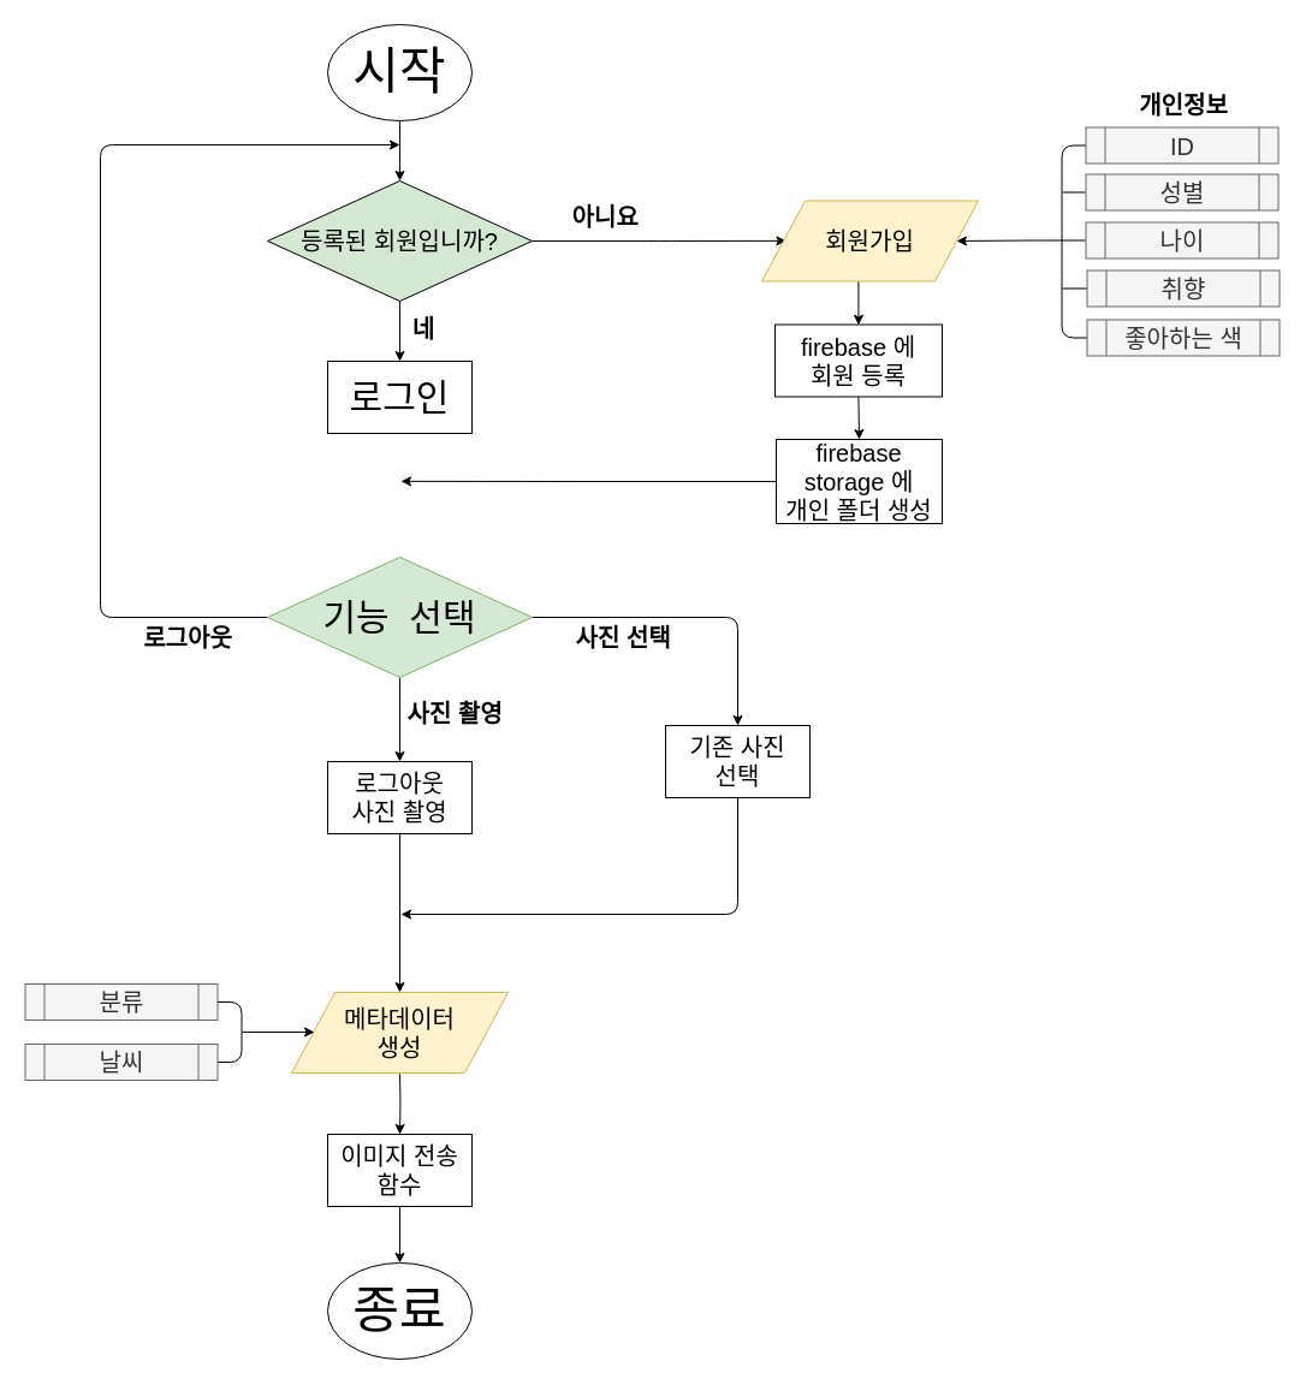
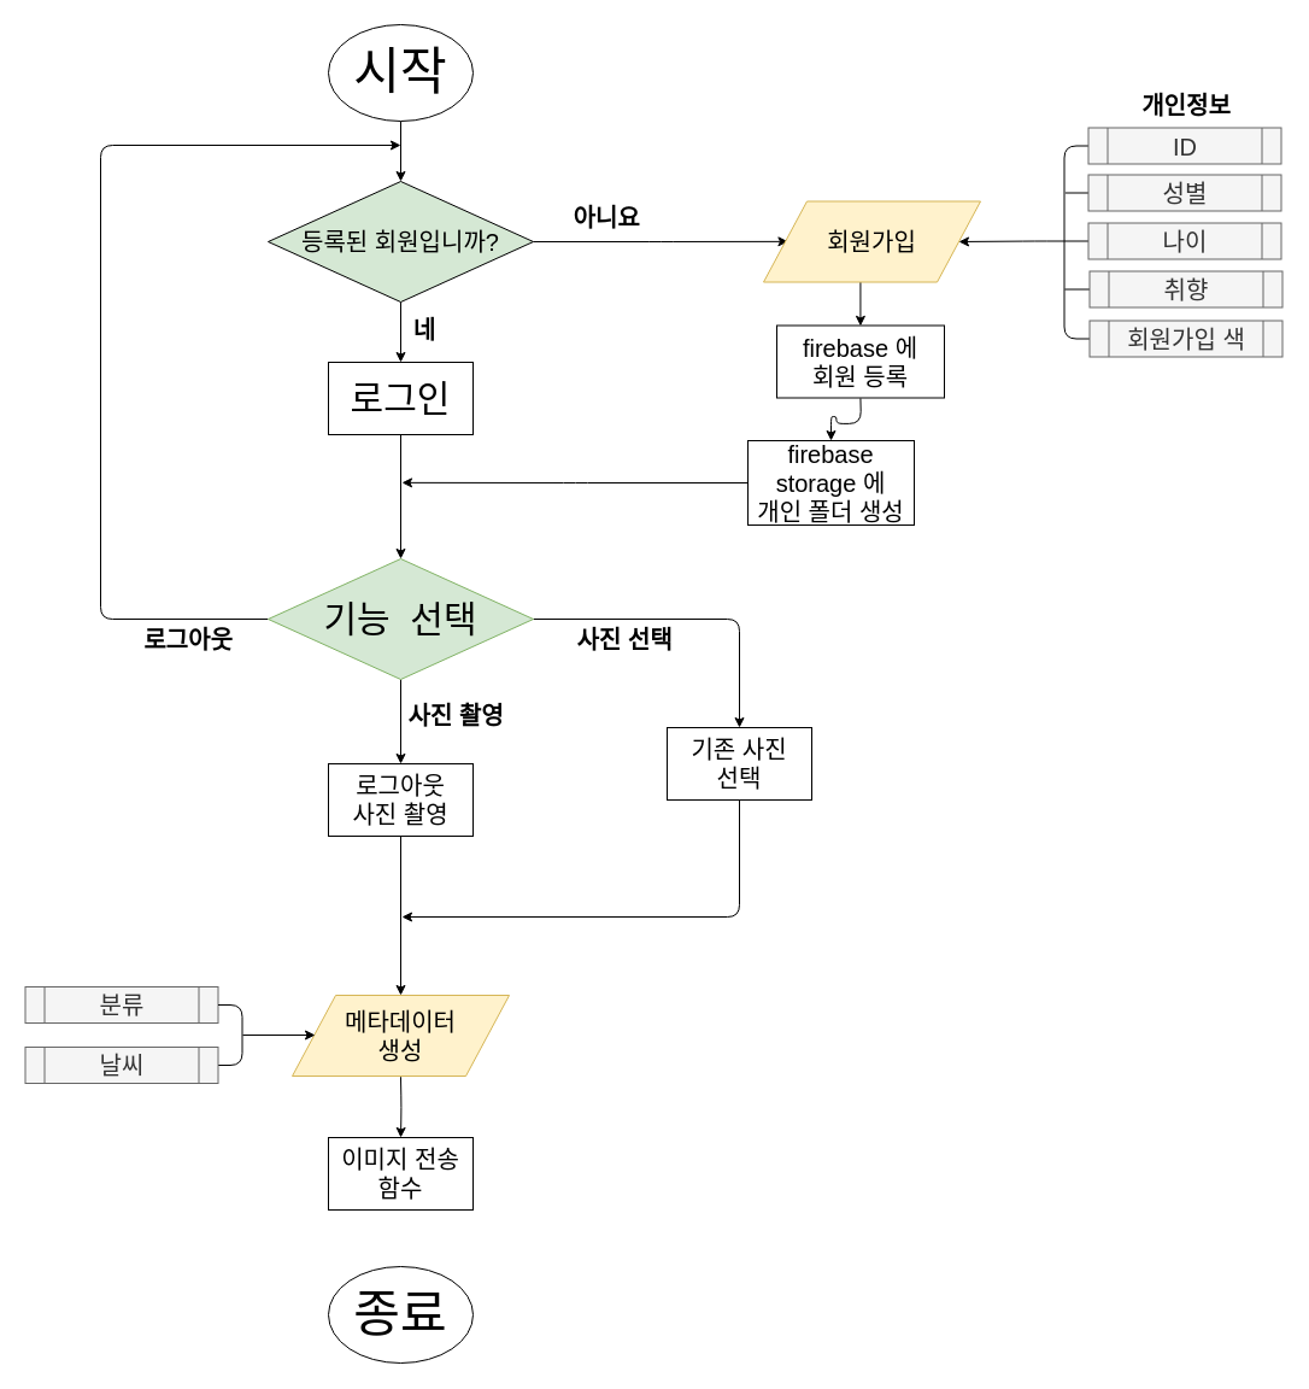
  <mxCell id="0" />
  <mxCell id="1" parent="0" />
  <mxCell id="2" style="edgeStyle=orthogonalEdgeStyle;rounded=1;orthogonalLoop=1;jettySize=auto;html=1;exitX=0.5;exitY=1;exitDx=0;exitDy=0;entryX=0.5;entryY=0;entryDx=0;entryDy=0;endArrow=classic;endFill=1;fontSize=20;" edge="1" parent="1" source="3" target="6"><mxGeometry relative="1" as="geometry" /></mxCell>
  <mxCell id="3" value="&lt;font style=&quot;font-size: 42px&quot;&gt;시작&lt;/font&gt;" style="ellipse;whiteSpace=wrap;html=1;" vertex="1" parent="1"><mxGeometry x="272" y="20" width="120" height="80" as="geometry" /></mxCell>
  <mxCell id="4" style="edgeStyle=orthogonalEdgeStyle;rounded=1;orthogonalLoop=1;jettySize=auto;html=1;exitX=0.5;exitY=1;exitDx=0;exitDy=0;entryX=0.5;entryY=0;entryDx=0;entryDy=0;" edge="1" parent="1" source="6" target="8"><mxGeometry relative="1" as="geometry" /></mxCell>
  <mxCell id="5" style="edgeStyle=orthogonalEdgeStyle;rounded=1;orthogonalLoop=1;jettySize=auto;html=1;exitX=1;exitY=0.5;exitDx=0;exitDy=0;entryX=0;entryY=0.5;entryDx=0;entryDy=0;" edge="1" parent="1" source="6"><mxGeometry relative="1" as="geometry"><mxPoint x="653.429" y="199.857" as="targetPoint" /></mxGeometry></mxCell>
  <mxCell id="6" value="&lt;font style=&quot;font-size: 20px&quot;&gt;등록된 회원입니까?&lt;/font&gt;" style="rhombus;whiteSpace=wrap;html=1;fillColor=#d5e8d4;" vertex="1" parent="1"><mxGeometry x="222" y="150" width="220" height="100" as="geometry" /></mxCell>
+ <mxCell id="7" style="edgeStyle=orthogonalEdgeStyle;rounded=1;orthogonalLoop=1;jettySize=auto;html=1;exitX=0.5;exitY=1;exitDx=0;exitDy=0;entryX=0.5;entryY=0;entryDx=0;entryDy=0;" edge="1" parent="1" source="8" target="19"><mxGeometry relative="1" as="geometry"><mxPoint x="332" y="440" as="sourcePoint" /></mxGeometry></mxCell>
  <mxCell id="8" value="&lt;font style=&quot;font-size: 30px&quot;&gt;로그인&lt;/font&gt;" style="rounded=0;whiteSpace=wrap;html=1;" vertex="1" parent="1"><mxGeometry x="272" y="300" width="120" height="60" as="geometry" /></mxCell>
  <mxCell id="9" style="edgeStyle=orthogonalEdgeStyle;rounded=1;orthogonalLoop=1;jettySize=auto;html=1;exitX=0.5;exitY=1;exitDx=0;exitDy=0;entryX=0.5;entryY=0;entryDx=0;entryDy=0;" edge="1" parent="1"><mxGeometry relative="1" as="geometry"><mxPoint x="713.429" y="229.857" as="sourcePoint" /><mxPoint x="713.429" y="269.857" as="targetPoint" /></mxGeometry></mxCell>
  <mxCell id="10" style="edgeStyle=orthogonalEdgeStyle;rounded=1;orthogonalLoop=1;jettySize=auto;html=1;exitX=0.5;exitY=1;exitDx=0;exitDy=0;entryX=0.5;entryY=0;entryDx=0;entryDy=0;" edge="1" parent="1" target="12"><mxGeometry relative="1" as="geometry"><mxPoint x="713.429" y="329.857" as="sourcePoint" /></mxGeometry></mxCell>
  <mxCell id="11" style="edgeStyle=orthogonalEdgeStyle;rounded=1;orthogonalLoop=1;jettySize=auto;html=1;exitX=0;exitY=0.5;exitDx=0;exitDy=0;" edge="1" parent="1" source="12"><mxGeometry relative="1" as="geometry"><mxPoint x="333" y="399.857" as="targetPoint" /></mxGeometry></mxCell>
- <mxCell id="12" value="&lt;font style=&quot;font-size: 20px&quot;&gt;firebase storage 에&lt;br&gt;개인 폴더 생성&lt;/font&gt;" style="rounded=0;whiteSpace=wrap;html=1;" vertex="1" parent="1"><mxGeometry x="645" y="365" width="138" height="70" as="geometry" /></mxCell>
+ <mxCell id="12" value="&lt;font style=&quot;font-size: 20px&quot;&gt;firebase storage 에&lt;br&gt;개인 폴더 생성&lt;/font&gt;" style="rounded=0;whiteSpace=wrap;html=1;" vertex="1" parent="1"><mxGeometry x="620" y="365" width="138" height="70" as="geometry" /></mxCell>
  <mxCell id="13" style="edgeStyle=orthogonalEdgeStyle;rounded=1;orthogonalLoop=1;jettySize=auto;html=1;exitX=0.5;exitY=1;exitDx=0;exitDy=0;entryX=0.5;entryY=0;entryDx=0;entryDy=0;" edge="1" parent="1" source="14" target="28"><mxGeometry relative="1" as="geometry"><mxPoint x="332" y="832.714" as="targetPoint" /></mxGeometry></mxCell>
  <mxCell id="14" value="&lt;font style=&quot;font-size: 20px&quot;&gt;로그아웃&lt;br&gt;사진 촬영&lt;br&gt;&lt;/font&gt;" style="rounded=0;whiteSpace=wrap;html=1;" vertex="1" parent="1"><mxGeometry x="272" y="633" width="120" height="60" as="geometry" /></mxCell>
  <mxCell id="15" style="edgeStyle=orthogonalEdgeStyle;rounded=1;orthogonalLoop=1;jettySize=auto;html=1;exitX=0.5;exitY=1;exitDx=0;exitDy=0;entryX=0.5;entryY=0;entryDx=0;entryDy=0;" edge="1" parent="1" source="19" target="14"><mxGeometry relative="1" as="geometry" /></mxCell>
  <mxCell id="16" style="edgeStyle=orthogonalEdgeStyle;rounded=1;orthogonalLoop=1;jettySize=auto;html=1;exitX=0.5;exitY=1;exitDx=0;exitDy=0;" edge="1" parent="1" source="27"><mxGeometry relative="1" as="geometry"><mxPoint x="333" y="760" as="targetPoint" /><Array as="points"><mxPoint x="613" y="760" /></Array></mxGeometry></mxCell>
  <mxCell id="17" style="edgeStyle=orthogonalEdgeStyle;rounded=1;orthogonalLoop=1;jettySize=auto;html=1;exitX=1;exitY=0.5;exitDx=0;exitDy=0;entryX=0.5;entryY=0;entryDx=0;entryDy=0;fontSize=20;" edge="1" parent="1" source="19" target="27"><mxGeometry relative="1" as="geometry" /></mxCell>
  <mxCell id="18" style="edgeStyle=orthogonalEdgeStyle;rounded=1;orthogonalLoop=1;jettySize=auto;html=1;exitX=0;exitY=0.5;exitDx=0;exitDy=0;endArrow=classic;endFill=1;fontSize=20;" edge="1" parent="1" source="19"><mxGeometry relative="1" as="geometry"><mxPoint x="332" y="120" as="targetPoint" /><Array as="points"><mxPoint x="83" y="513" /><mxPoint x="83" y="120" /></Array></mxGeometry></mxCell>
  <mxCell id="19" value="&lt;font style=&quot;font-size: 30px&quot;&gt;기능&amp;nbsp; 선택&lt;/font&gt;" style="rhombus;whiteSpace=wrap;html=1;fillColor=#d5e8d4;strokeColor=#82b366;" vertex="1" parent="1"><mxGeometry x="222" y="463" width="220" height="100" as="geometry" /></mxCell>
  <mxCell id="20" style="edgeStyle=orthogonalEdgeStyle;rounded=1;orthogonalLoop=1;jettySize=auto;html=1;exitX=0.5;exitY=1;exitDx=0;exitDy=0;entryX=0.5;entryY=0;entryDx=0;entryDy=0;" edge="1" parent="1" target="23"><mxGeometry relative="1" as="geometry"><mxPoint x="332" y="892.714" as="sourcePoint" /></mxGeometry></mxCell>
  <mxCell id="21" value="로그아웃" style="text;html=1;strokeColor=none;fillColor=none;align=center;verticalAlign=middle;whiteSpace=wrap;rounded=0;fontSize=20;fontStyle=1" vertex="1" parent="1"><mxGeometry x="111" y="520" width="90" height="20" as="geometry" /></mxCell>
- <mxCell id="22" style="edgeStyle=orthogonalEdgeStyle;rounded=1;orthogonalLoop=1;jettySize=auto;html=1;exitX=0.5;exitY=1;exitDx=0;exitDy=0;entryX=0.5;entryY=0;entryDx=0;entryDy=0;" edge="1" parent="1" source="23" target="26"><mxGeometry relative="1" as="geometry" /></mxCell>
  <mxCell id="23" value="&lt;font style=&quot;font-size: 20px&quot;&gt;이미지 전송 함수&lt;/font&gt;" style="rounded=0;whiteSpace=wrap;html=1;" vertex="1" parent="1"><mxGeometry x="272" y="943" width="120" height="60" as="geometry" /></mxCell>
  <mxCell id="24" value="&lt;font style=&quot;font-size: 20px&quot;&gt;&lt;b&gt;아니요&lt;/b&gt;&lt;/font&gt;" style="text;html=1;strokeColor=none;fillColor=none;align=center;verticalAlign=middle;whiteSpace=wrap;rounded=0;" vertex="1" parent="1"><mxGeometry x="463" y="170" width="80" height="20" as="geometry" /></mxCell>
  <mxCell id="25" value="&lt;b&gt;&lt;font style=&quot;font-size: 20px&quot;&gt;네&lt;/font&gt;&lt;/b&gt;" style="text;html=1;strokeColor=none;fillColor=none;align=center;verticalAlign=middle;whiteSpace=wrap;rounded=0;" vertex="1" parent="1"><mxGeometry x="332" y="263" width="40" height="20" as="geometry" /></mxCell>
  <mxCell id="26" value="&lt;font style=&quot;font-size: 42px&quot;&gt;종료&lt;/font&gt;" style="ellipse;whiteSpace=wrap;html=1;" vertex="1" parent="1"><mxGeometry x="272" y="1050" width="120" height="80" as="geometry" /></mxCell>
  <mxCell id="27" value="&lt;font style=&quot;font-size: 20px&quot;&gt;기존 사진&lt;br&gt;선택&lt;br&gt;&lt;/font&gt;" style="rounded=0;whiteSpace=wrap;html=1;" vertex="1" parent="1"><mxGeometry x="553" y="603" width="120" height="60" as="geometry" /></mxCell>
  <mxCell id="28" value="메타데이터&lt;br&gt;생성&lt;br&gt;" style="shape=parallelogram;perimeter=parallelogramPerimeter;whiteSpace=wrap;html=1;fontSize=20;fillColor=#fff2cc;strokeColor=#d6b656;" vertex="1" parent="1"><mxGeometry x="242" y="825" width="180" height="67" as="geometry" /></mxCell>
  <mxCell id="29" value="분류" style="shape=process;whiteSpace=wrap;html=1;backgroundOutline=1;fontSize=20;fillColor=#f5f5f5;strokeColor=#666666;fontColor=#333333;" vertex="1" parent="1"><mxGeometry x="20.5" y="818" width="160" height="30" as="geometry" /></mxCell>
  <mxCell id="30" style="edgeStyle=orthogonalEdgeStyle;rounded=1;orthogonalLoop=1;jettySize=auto;html=1;exitX=1;exitY=0.5;exitDx=0;exitDy=0;entryX=1;entryY=0.5;entryDx=0;entryDy=0;endArrow=none;endFill=0;fontSize=20;" edge="1" parent="1" source="31" target="29"><mxGeometry relative="1" as="geometry" /></mxCell>
  <mxCell id="31" value="날씨" style="shape=process;whiteSpace=wrap;html=1;backgroundOutline=1;fontSize=20;fillColor=#f5f5f5;strokeColor=#666666;fontColor=#333333;" vertex="1" parent="1"><mxGeometry x="20.5" y="868" width="160" height="30" as="geometry" /></mxCell>
  <mxCell id="32" value="" style="endArrow=classic;html=1;fontSize=20;" edge="1" parent="1"><mxGeometry width="50" height="50" relative="1" as="geometry"><mxPoint x="201" y="858" as="sourcePoint" /><mxPoint x="261" y="858" as="targetPoint" /></mxGeometry></mxCell>
  <mxCell id="33" value="회원가입&lt;br&gt;" style="shape=parallelogram;perimeter=parallelogramPerimeter;whiteSpace=wrap;html=1;fontSize=20;fillColor=#fff2cc;strokeColor=#d6b656;" vertex="1" parent="1"><mxGeometry x="633" y="166.5" width="180" height="67" as="geometry" /></mxCell>
  <mxCell id="34" style="edgeStyle=orthogonalEdgeStyle;rounded=1;orthogonalLoop=1;jettySize=auto;html=1;exitX=0;exitY=0.5;exitDx=0;exitDy=0;entryX=0;entryY=0.5;entryDx=0;entryDy=0;endArrow=none;endFill=0;fontSize=20;" edge="1" parent="1" source="46" target="39"><mxGeometry relative="1" as="geometry" /></mxCell>
  <mxCell id="35" style="edgeStyle=orthogonalEdgeStyle;rounded=1;orthogonalLoop=1;jettySize=auto;html=1;exitX=0;exitY=0.5;exitDx=0;exitDy=0;endArrow=none;endFill=0;fontSize=20;" edge="1" parent="1" source="36"><mxGeometry relative="1" as="geometry"><mxPoint x="883.333" y="159.5" as="targetPoint" /></mxGeometry></mxCell>
  <mxCell id="36" value="성별" style="shape=process;whiteSpace=wrap;html=1;backgroundOutline=1;fontSize=20;fillColor=#f5f5f5;strokeColor=#666666;fontColor=#333333;" vertex="1" parent="1"><mxGeometry x="902.5" y="144.5" width="160" height="30" as="geometry" /></mxCell>
  <mxCell id="37" style="edgeStyle=orthogonalEdgeStyle;rounded=1;orthogonalLoop=1;jettySize=auto;html=1;exitX=0;exitY=0.5;exitDx=0;exitDy=0;entryX=1;entryY=0.5;entryDx=0;entryDy=0;endArrow=classic;endFill=1;fontSize=20;" edge="1" parent="1" source="38" target="33"><mxGeometry relative="1" as="geometry" /></mxCell>
  <mxCell id="38" value="나이" style="shape=process;whiteSpace=wrap;html=1;backgroundOutline=1;fontSize=20;fillColor=#f5f5f5;strokeColor=#666666;fontColor=#333333;" vertex="1" parent="1"><mxGeometry x="902.5" y="184.5" width="160" height="30" as="geometry" /></mxCell>
- <mxCell id="39" value="좋아하는 색" style="shape=process;whiteSpace=wrap;html=1;backgroundOutline=1;fontSize=20;fillColor=#f5f5f5;strokeColor=#666666;fontColor=#333333;" vertex="1" parent="1"><mxGeometry x="903.5" y="265.5" width="160" height="30" as="geometry" /></mxCell>
+ <mxCell id="39" value="회원가입 색" style="shape=process;whiteSpace=wrap;html=1;backgroundOutline=1;fontSize=20;fillColor=#f5f5f5;strokeColor=#666666;fontColor=#333333;" vertex="1" parent="1"><mxGeometry x="903.5" y="265.5" width="160" height="30" as="geometry" /></mxCell>
  <mxCell id="40" style="edgeStyle=orthogonalEdgeStyle;rounded=1;orthogonalLoop=1;jettySize=auto;html=1;exitX=0;exitY=0.5;exitDx=0;exitDy=0;endArrow=none;endFill=0;fontSize=20;" edge="1" parent="1" source="41"><mxGeometry relative="1" as="geometry"><mxPoint x="882.929" y="239.357" as="targetPoint" /></mxGeometry></mxCell>
  <mxCell id="41" value="취향" style="shape=process;whiteSpace=wrap;html=1;backgroundOutline=1;fontSize=20;fillColor=#f5f5f5;strokeColor=#666666;fontColor=#333333;" vertex="1" parent="1"><mxGeometry x="903.5" y="224.5" width="160" height="30" as="geometry" /></mxCell>
  <mxCell id="42" value="firebase 에&lt;br&gt;회원 등록&lt;br&gt;" style="rounded=0;whiteSpace=wrap;html=1;fontSize=20;" vertex="1" parent="1"><mxGeometry x="644" y="269.5" width="139" height="60" as="geometry" /></mxCell>
  <mxCell id="43" value="개인정보" style="text;html=1;strokeColor=none;fillColor=none;align=center;verticalAlign=middle;whiteSpace=wrap;rounded=0;fontSize=20;fontStyle=1" vertex="1" parent="1"><mxGeometry x="923.5" y="76.5" width="120" height="20" as="geometry" /></mxCell>
  <mxCell id="44" value="사진 선택" style="text;html=1;strokeColor=none;fillColor=none;align=center;verticalAlign=middle;whiteSpace=wrap;rounded=0;fontSize=20;fontStyle=1" vertex="1" parent="1"><mxGeometry x="473" y="520" width="90" height="20" as="geometry" /></mxCell>
  <mxCell id="45" value="사진 촬영" style="text;html=1;strokeColor=none;fillColor=none;align=center;verticalAlign=middle;whiteSpace=wrap;rounded=0;fontSize=20;fontStyle=1" vertex="1" parent="1"><mxGeometry x="333" y="583" width="90" height="20" as="geometry" /></mxCell>
  <mxCell id="46" value="ID" style="shape=process;whiteSpace=wrap;html=1;backgroundOutline=1;fontSize=20;fillColor=#f5f5f5;strokeColor=#666666;fontColor=#333333;" vertex="1" parent="1"><mxGeometry x="902.5" y="105.5" width="160" height="30" as="geometry" /></mxCell>
